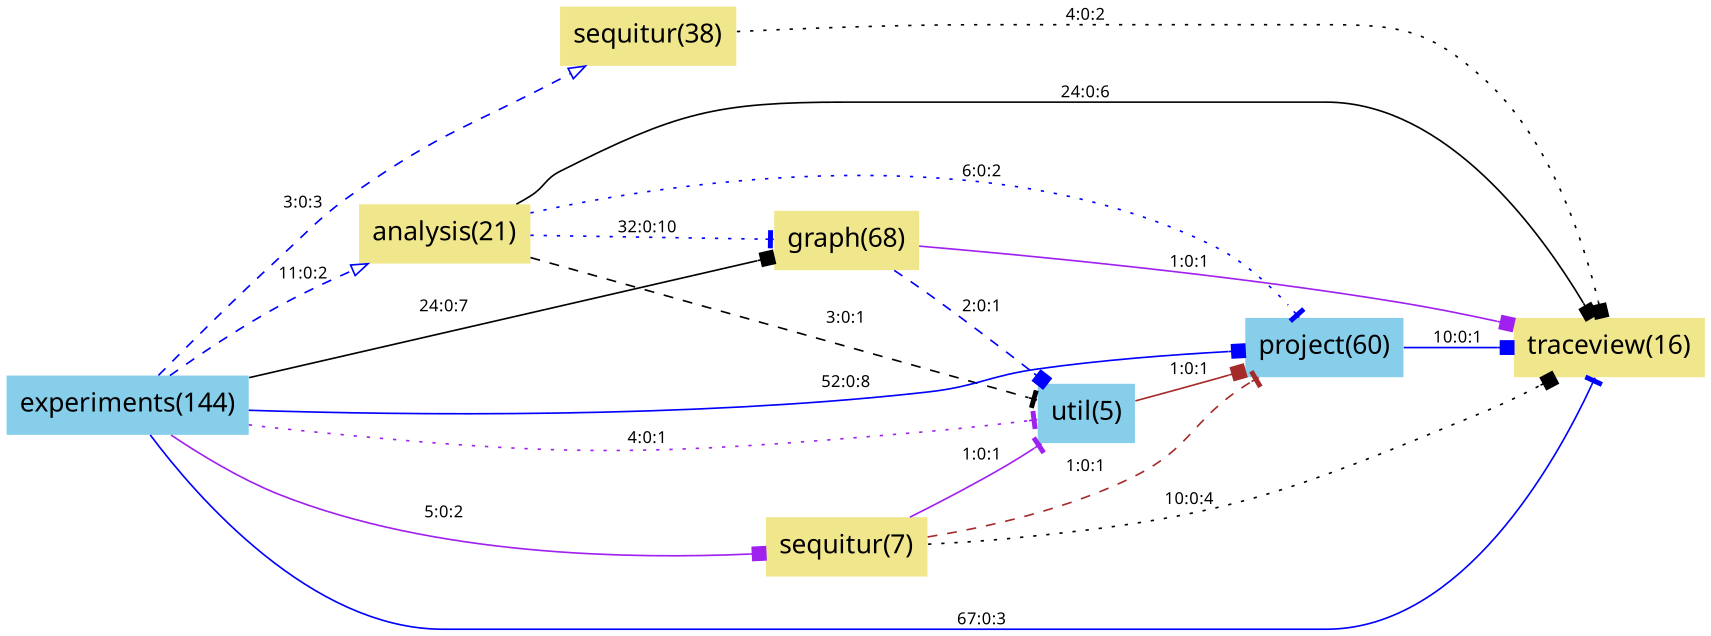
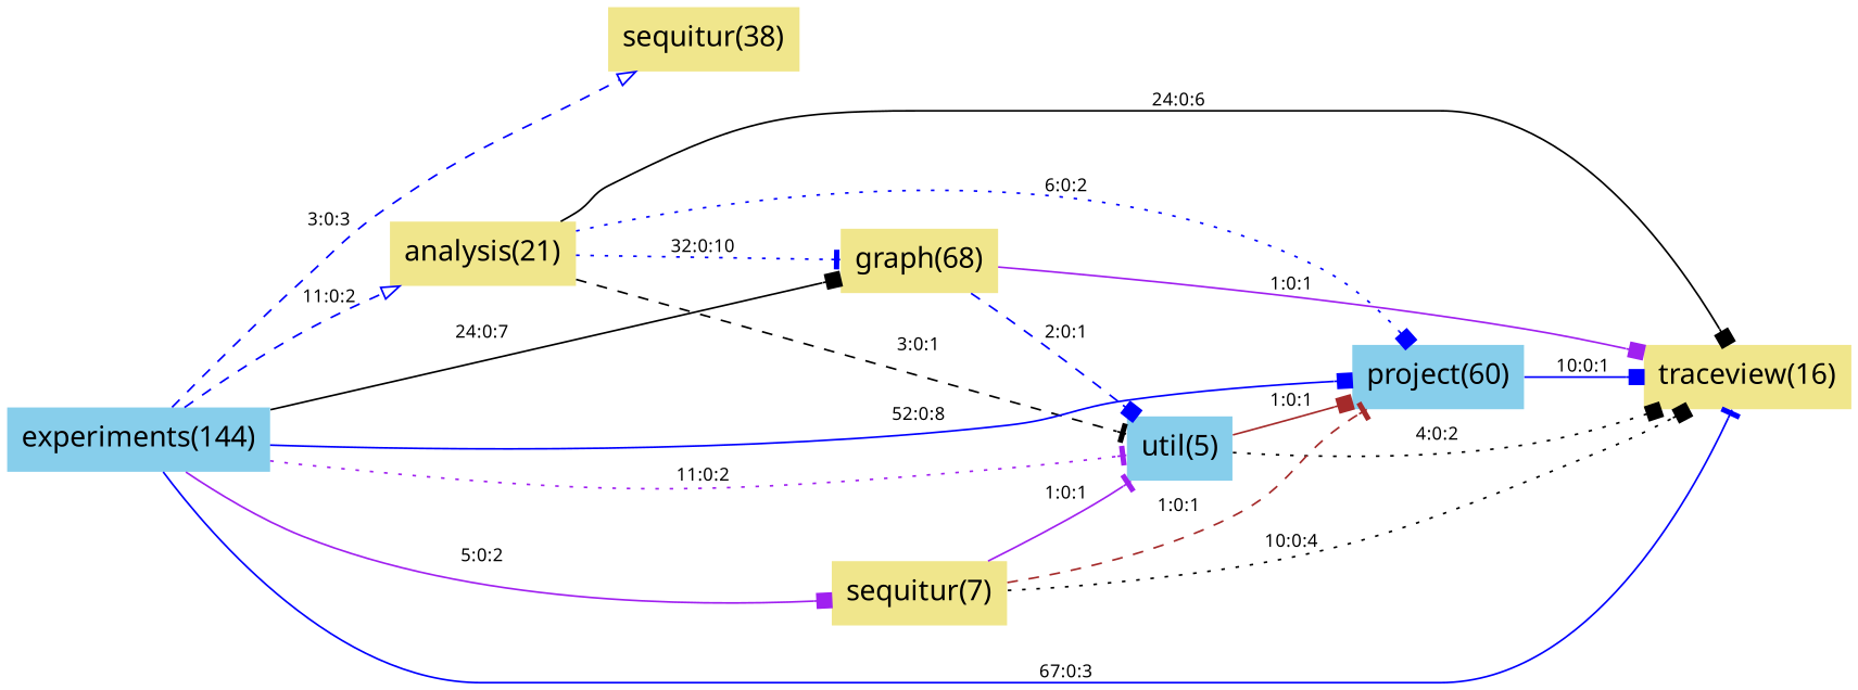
  digraph {
    rankdir=LR
    node [fillcolor=khaki fontname=Skia fontsize=16 shape=plaintext style=filled]
    edge [arrowhead=box color=blue fontname=Skia fontsize=10 style=solid]
    n1 [label="traceview(16)"]
    n2 [label="sequitur(38)"]
    n3 [label="graph(68)"]
    n4 [fillcolor=skyblue label="util(5)"]
    n5 [fillcolor=skyblue label="project(60)"]
    n6 [label="analysis(21)"]
    n7 [label="sequitur(7)"]
    n8 [fillcolor=skyblue label="experiments(144)"]
    n3 -> n1 [color=purple label="1:0:1"]
    n3 -> n4 [label="2:0:1" style=dashed]
-   n2 -> n1 [color=black label="4:0:2" style=dotted]
+   n4 -> n1 [color=black label="4:0:2" style=dotted]
    n4 -> n5 [color=brown label="1:0:1"]
    n5 -> n1 [label="10:0:1"]
    n6 -> n1 [color=black label="24:0:6"]
    n6 -> n3 [arrowhead=tee label="32:0:10" style=dotted]
    n6 -> n4 [arrowhead=tee color=black label="3:0:1" style=dashed]
-   n6 -> n5 [arrowhead=tee label="6:0:2" style=dotted]
+   n6 -> n5 [label="6:0:2" style=dotted]
    n7 -> n1 [color=black label="10:0:4" style=dotted]
    n7 -> n4 [arrowhead=tee color=purple label="1:0:1"]
    n7 -> n5 [arrowhead=tee color=brown label="1:0:1" style=dashed]
    n8 -> n1 [arrowhead=tee label="67:0:3"]
    n8 -> n2 [arrowhead=onormal label="3:0:3" style=dashed]
    n8 -> n3 [color=black label="24:0:7"]
-   n8 -> n4 [arrowhead=tee color=purple label="4:0:1" style=dotted]
+   n8 -> n4 [arrowhead=tee color=purple label="11:0:2" style=dotted]
    n8 -> n5 [label="52:0:8"]
    n8 -> n6 [arrowhead=onormal label="11:0:2" style=dashed]
    n8 -> n7 [color=purple label="5:0:2"]
  }
